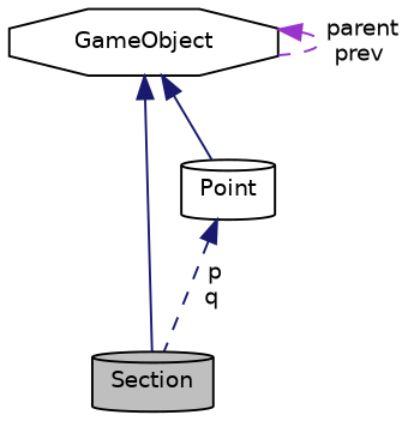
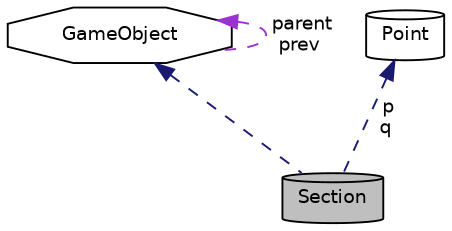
  digraph {
    node [color=black fillcolor=white fontname=Helvetica fontsize=10 shape=cylinder style=filled]
    edge [color=midnightblue dir=back fontname=Helvetica fontsize=10 labelfontname=Helvetica labelfontsize=10 style=solid]
    n1 [fillcolor=grey75 fontcolor=black height=0.2 label=Section width=0.4]
    n2 [height=0.2 label=GameObject shape=octagon width=0.4]
    n3 [height=0.2 label=Point width=0.4]
-   n2 -> n1
+   n2 -> n1 [style=dashed]
    n2 -> n2 [color=darkorchid3 label=" parent\nprev" style=dashed]
-   n2 -> n3
    n3 -> n1 [label=" p\nq" style=dashed]
  }
